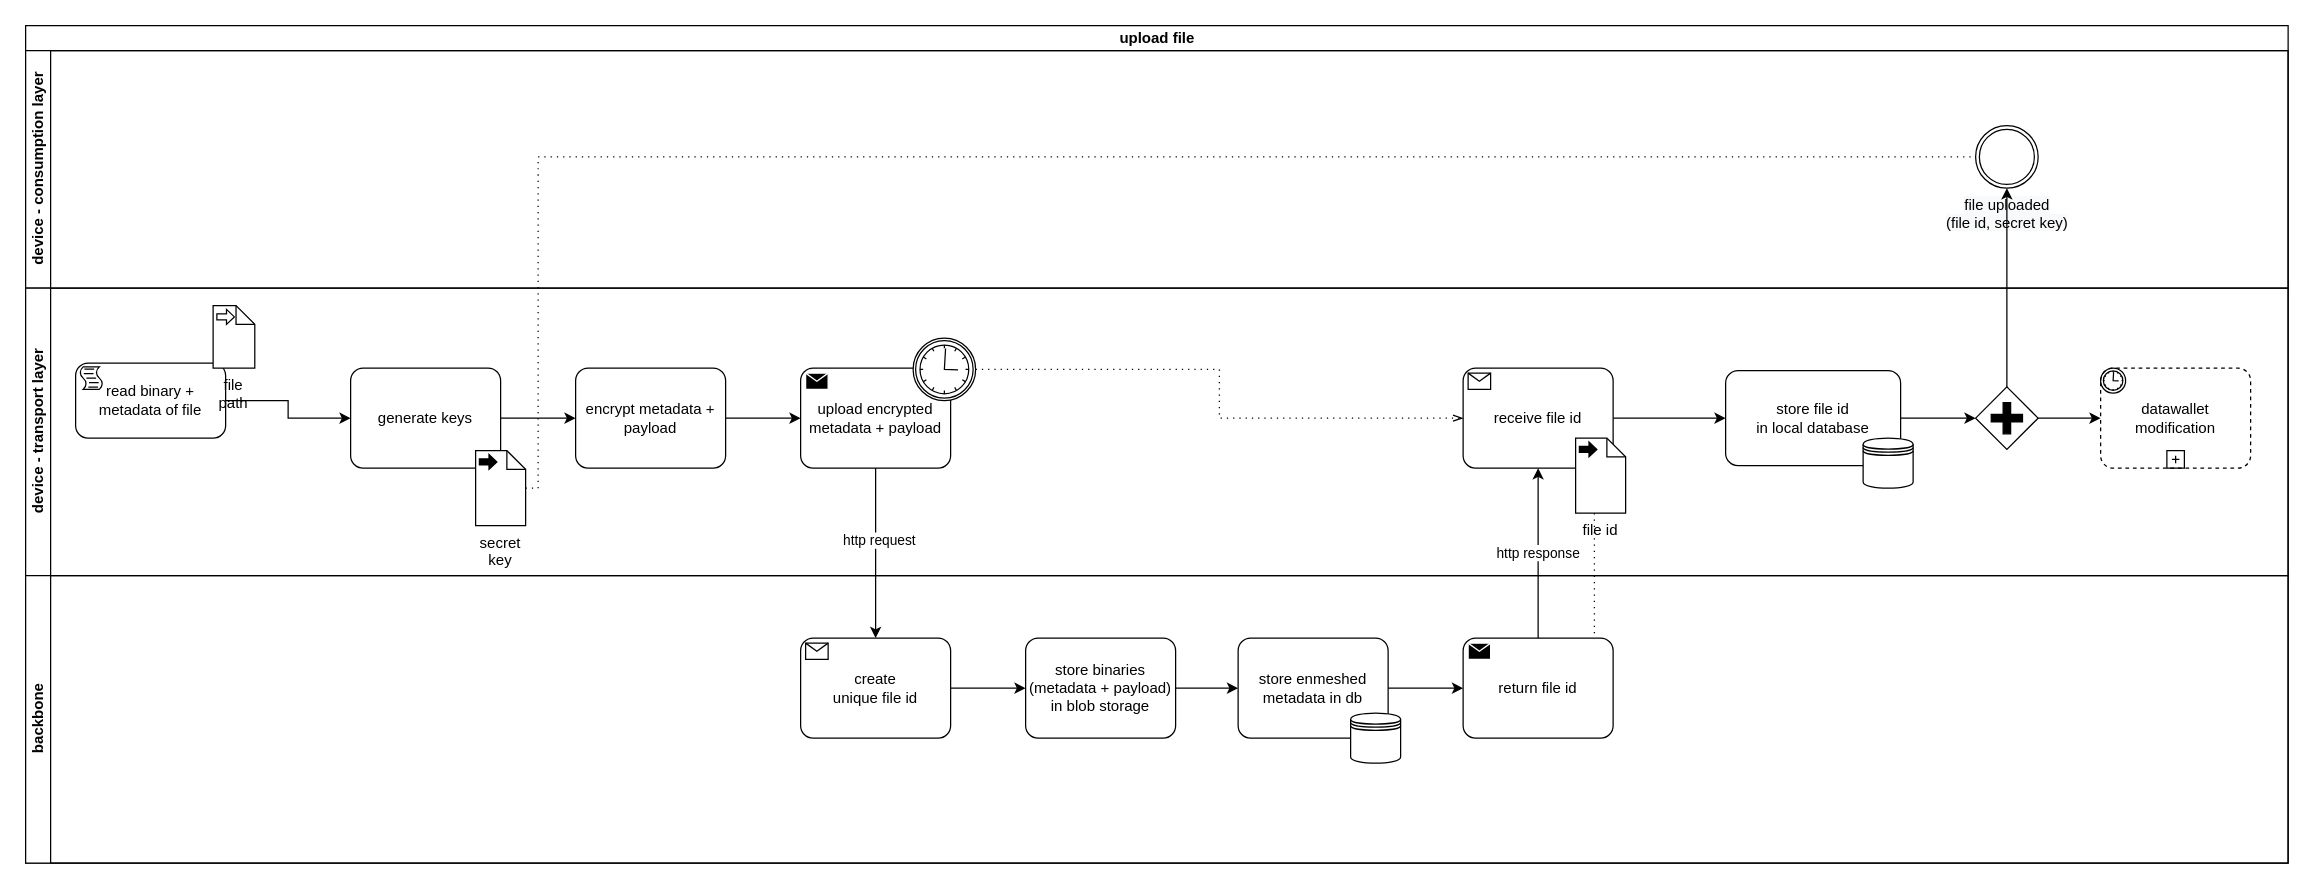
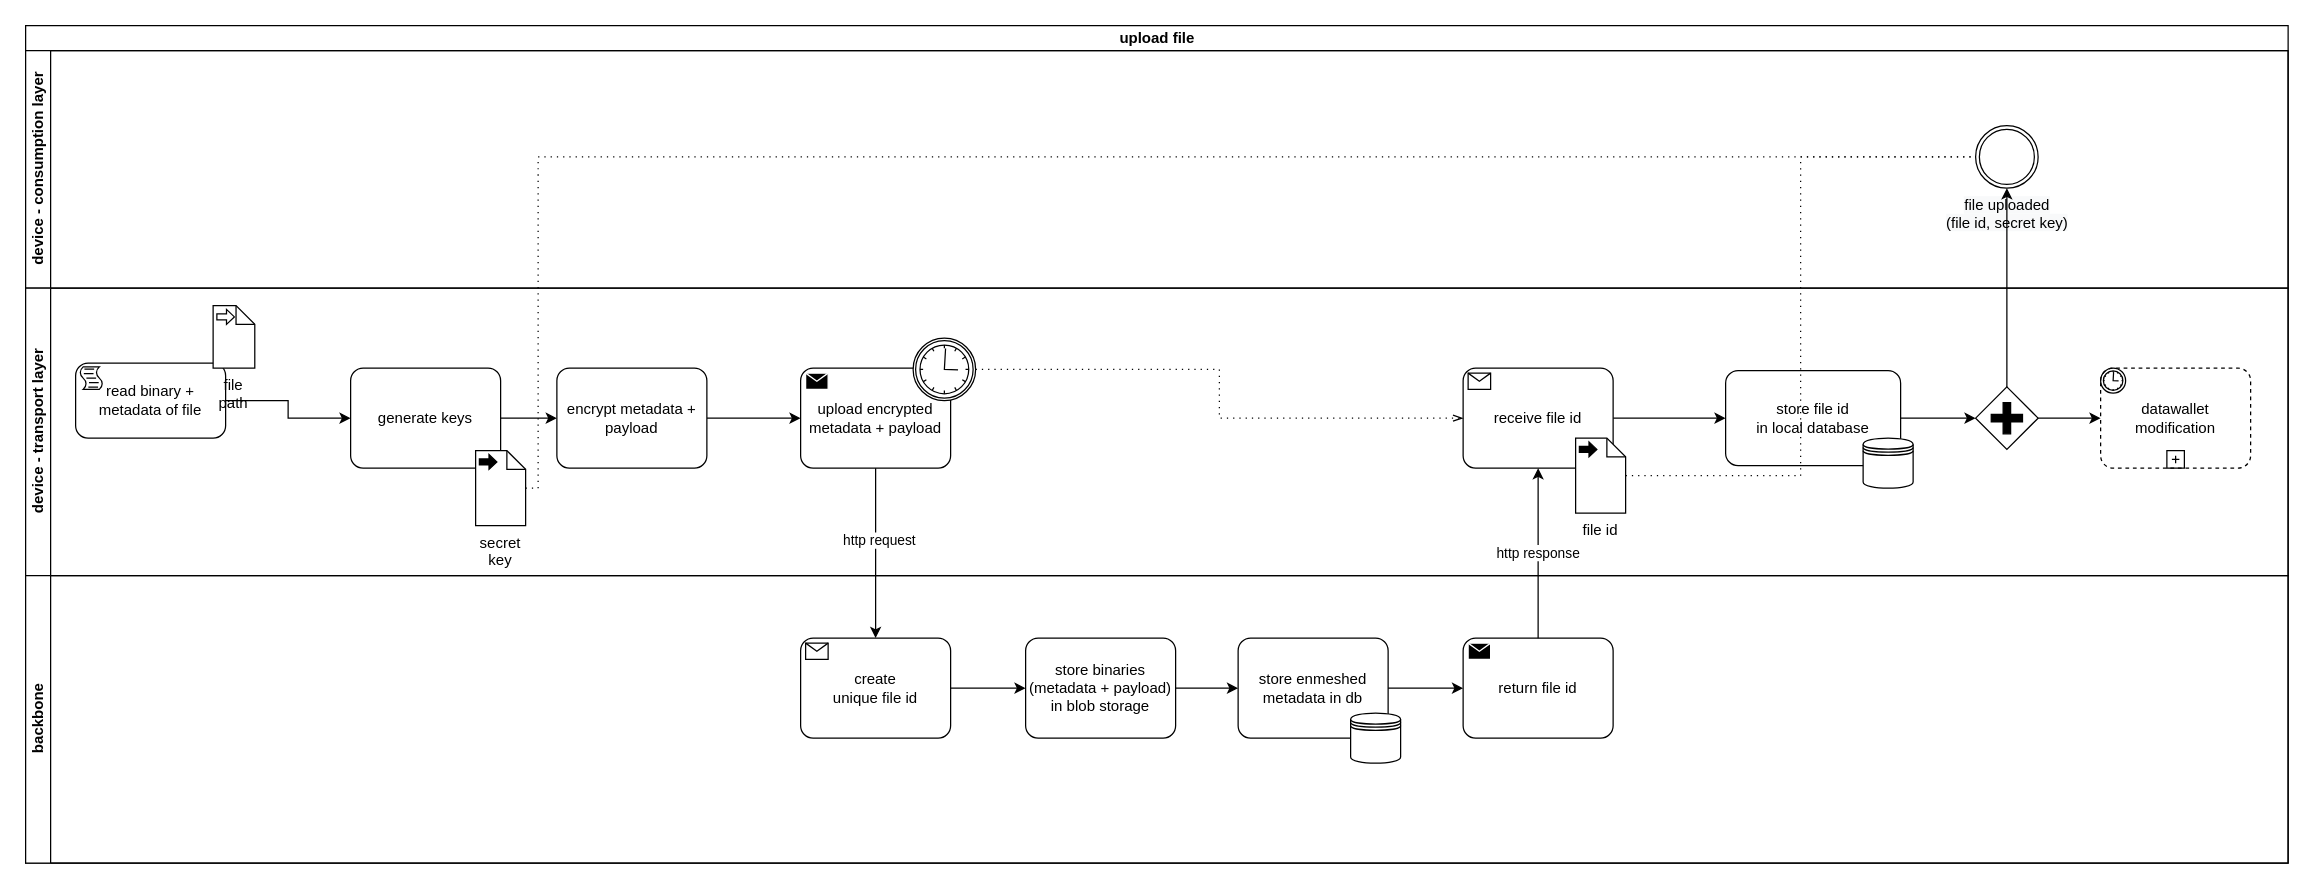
  <mxCell id="0" />
  <mxCell id="1" parent="0" />
  <mxCell id="2" value="upload file" style="swimlane;html=1;childLayout=stackLayout;resizeParent=1;resizeParentMax=0;horizontal=1;startSize=20;horizontalStack=0;" vertex="1" parent="1"><mxGeometry x="20" y="20" width="1810" height="670" as="geometry" /></mxCell>
  <mxCell id="3" value="device - consumption layer" style="swimlane;html=1;startSize=20;horizontal=0;" vertex="1" parent="2"><mxGeometry y="20" width="1810" height="190" as="geometry" /></mxCell>
  <mxCell id="4" value="&lt;meta charset=&quot;utf-8&quot;&gt;&lt;span style=&quot;color: rgb(0, 0, 0); font-family: helvetica; font-size: 12px; font-style: normal; font-weight: 400; letter-spacing: normal; text-align: center; text-indent: 0px; text-transform: none; word-spacing: 0px; background-color: rgb(248, 249, 250); display: inline; float: none;&quot;&gt;file uploaded&lt;/span&gt;&lt;br style=&quot;padding: 0px; margin: 0px; color: rgb(0, 0, 0); font-family: helvetica; font-size: 12px; font-style: normal; font-weight: 400; letter-spacing: normal; text-align: center; text-indent: 0px; text-transform: none; word-spacing: 0px; background-color: rgb(248, 249, 250);&quot;&gt;&lt;span style=&quot;color: rgb(0, 0, 0); font-family: helvetica; font-size: 12px; font-style: normal; font-weight: 400; letter-spacing: normal; text-align: center; text-indent: 0px; text-transform: none; word-spacing: 0px; background-color: rgb(248, 249, 250); display: inline; float: none;&quot;&gt;(file id, secret key)&lt;/span&gt;" style="points=[[0.145,0.145,0],[0.5,0,0],[0.855,0.145,0],[1,0.5,0],[0.855,0.855,0],[0.5,1,0],[0.145,0.855,0],[0,0.5,0]];shape=mxgraph.bpmn.event;html=1;verticalLabelPosition=bottom;labelBackgroundColor=#ffffff;verticalAlign=top;align=center;perimeter=ellipsePerimeter;outlineConnect=0;aspect=fixed;outline=throwing;symbol=general;fillColor=#FFFFFF;" vertex="1" parent="3"><mxGeometry x="1560" y="60" width="50" height="50" as="geometry" /></mxCell>
  <mxCell id="5" value="device - transport layer" style="swimlane;html=1;startSize=20;horizontal=0;" vertex="1" parent="2"><mxGeometry y="210" width="1810" height="230" as="geometry" /></mxCell>
  <mxCell id="6" style="edgeStyle=orthogonalEdgeStyle;rounded=0;orthogonalLoop=1;jettySize=auto;html=1;" edge="1" parent="5" source="7" target="10"><mxGeometry relative="1" as="geometry" /></mxCell>
  <mxCell id="7" value="read binary + metadata of file" style="points=[[0.25,0,0],[0.5,0,0],[0.75,0,0],[1,0.25,0],[1,0.5,0],[1,0.75,0],[0.75,1,0],[0.5,1,0],[0.25,1,0],[0,0.75,0],[0,0.5,0],[0,0.25,0]];shape=mxgraph.bpmn.task;whiteSpace=wrap;rectStyle=rounded;size=10;taskMarker=script;fontFamily=Helvetica;fontSize=12;fontColor=#000000;align=center;strokeColor=#000000;fillColor=#ffffff;html=1;" vertex="1" parent="5"><mxGeometry x="40" y="60" width="120" height="60" as="geometry" /></mxCell>
  <mxCell id="8" value="file path" style="shape=mxgraph.bpmn.data;labelPosition=center;verticalLabelPosition=bottom;align=center;verticalAlign=top;whiteSpace=wrap;size=15;html=1;bpmnTransferType=input;" vertex="1" parent="5"><mxGeometry x="150" y="14" width="33.33" height="50" as="geometry" /></mxCell>
  <mxCell id="9" style="edgeStyle=orthogonalEdgeStyle;rounded=0;orthogonalLoop=1;jettySize=auto;html=1;" edge="1" parent="5" source="10" target="12"><mxGeometry relative="1" as="geometry" /></mxCell>
  <mxCell id="10" value="generate keys" style="points=[[0.25,0,0],[0.5,0,0],[0.75,0,0],[1,0.25,0],[1,0.5,0],[1,0.75,0],[0.75,1,0],[0.5,1,0],[0.25,1,0],[0,0.75,0],[0,0.5,0],[0,0.25,0]];shape=mxgraph.bpmn.task;whiteSpace=wrap;rectStyle=rounded;size=10;taskMarker=abstract;fillColor=#FFFFFF;" vertex="1" parent="5"><mxGeometry x="260" y="64" width="120" height="80" as="geometry" /></mxCell>
  <mxCell id="11" style="edgeStyle=orthogonalEdgeStyle;rounded=0;orthogonalLoop=1;jettySize=auto;html=1;" edge="1" parent="5" source="12" target="13"><mxGeometry relative="1" as="geometry" /></mxCell>
- <mxCell id="12" value="encrypt metadata + payload" style="points=[[0.25,0,0],[0.5,0,0],[0.75,0,0],[1,0.25,0],[1,0.5,0],[1,0.75,0],[0.75,1,0],[0.5,1,0],[0.25,1,0],[0,0.75,0],[0,0.5,0],[0,0.25,0]];shape=mxgraph.bpmn.task;whiteSpace=wrap;rectStyle=rounded;size=10;taskMarker=abstract;fillColor=#FFFFFF;" vertex="1" parent="5"><mxGeometry x="440" y="64" width="120" height="80" as="geometry" /></mxCell>
+ <mxCell id="12" value="encrypt metadata + payload" style="points=[[0.25,0,0],[0.5,0,0],[0.75,0,0],[1,0.25,0],[1,0.5,0],[1,0.75,0],[0.75,1,0],[0.5,1,0],[0.25,1,0],[0,0.75,0],[0,0.5,0],[0,0.25,0]];shape=mxgraph.bpmn.task;whiteSpace=wrap;rectStyle=rounded;size=10;taskMarker=abstract;fillColor=#FFFFFF;" vertex="1" parent="5"><mxGeometry x="425" y="64" width="120" height="80" as="geometry" /></mxCell>
  <mxCell id="13" value="upload encrypted&#10;metadata + payload" style="points=[[0.25,0,0],[0.5,0,0],[0.75,0,0],[1,0.25,0],[1,0.5,0],[1,0.75,0],[0.75,1,0],[0.5,1,0],[0.25,1,0],[0,0.75,0],[0,0.5,0],[0,0.25,0]];shape=mxgraph.bpmn.task;whiteSpace=wrap;rectStyle=rounded;size=10;taskMarker=send;fillColor=#FFFFFF;" vertex="1" parent="5"><mxGeometry x="620" y="64" width="120" height="80" as="geometry" /></mxCell>
  <mxCell id="14" style="edgeStyle=orthogonalEdgeStyle;rounded=0;orthogonalLoop=1;jettySize=auto;html=1;" edge="1" parent="5" source="15" target="19"><mxGeometry relative="1" as="geometry" /></mxCell>
  <mxCell id="15" value="receive file id" style="points=[[0.25,0,0],[0.5,0,0],[0.75,0,0],[1,0.25,0],[1,0.5,0],[1,0.75,0],[0.75,1,0],[0.5,1,0],[0.25,1,0],[0,0.75,0],[0,0.5,0],[0,0.25,0]];shape=mxgraph.bpmn.task;whiteSpace=wrap;rectStyle=rounded;size=10;taskMarker=receive;fillColor=#FFFFFF;" vertex="1" parent="5"><mxGeometry x="1150" y="64" width="120" height="80" as="geometry" /></mxCell>
  <mxCell id="16" value="" style="points=[[0.145,0.145,0],[0.5,0,0],[0.855,0.145,0],[1,0.5,0],[0.855,0.855,0],[0.5,1,0],[0.145,0.855,0],[0,0.5,0]];shape=mxgraph.bpmn.event;html=1;verticalLabelPosition=bottom;labelBackgroundColor=#ffffff;verticalAlign=top;align=center;perimeter=ellipsePerimeter;outlineConnect=0;aspect=fixed;outline=boundInt;symbol=timer;fillColor=#FFFFFF;" vertex="1" parent="5"><mxGeometry x="710" y="40" width="50" height="50" as="geometry" /></mxCell>
  <mxCell id="17" value="" style="edgeStyle=elbowEdgeStyle;fontSize=12;html=1;endFill=0;startFill=0;endSize=6;startSize=6;dashed=1;dashPattern=1 4;endArrow=openThin;startArrow=none;rounded=0;" edge="1" parent="5" source="16" target="15"><mxGeometry width="160" relative="1" as="geometry"><mxPoint x="830" y="100" as="sourcePoint" /><mxPoint x="990" y="100" as="targetPoint" /></mxGeometry></mxCell>
  <mxCell id="18" value="" style="group" vertex="1" connectable="0" parent="5"><mxGeometry x="1360" y="66" width="150" height="94" as="geometry" /></mxCell>
  <mxCell id="19" value="store file id&lt;br&gt;in local database" style="points=[[0.25,0,0],[0.5,0,0],[0.75,0,0],[1,0.25,0],[1,0.5,0],[1,0.75,0],[0.75,1,0],[0.5,1,0],[0.25,1,0],[0,0.75,0],[0,0.5,0],[0,0.25,0]];shape=mxgraph.bpmn.task;whiteSpace=wrap;rectStyle=rounded;size=10;taskMarker=abstract;fontFamily=Helvetica;fontSize=12;fontColor=#000000;align=center;strokeColor=#000000;fillColor=#FFFFFF;html=1;" vertex="1" parent="18"><mxGeometry width="140" height="76" as="geometry" /></mxCell>
  <mxCell id="20" value="" style="shape=datastore;whiteSpace=wrap;html=1;labelPosition=center;verticalLabelPosition=bottom;align=center;verticalAlign=top;fillColor=#FFFFFF;" vertex="1" parent="18"><mxGeometry x="110" y="54" width="40" height="40" as="geometry" /></mxCell>
  <mxCell id="21" value="secret key" style="shape=mxgraph.bpmn.data;labelPosition=center;verticalLabelPosition=bottom;align=center;verticalAlign=top;whiteSpace=wrap;size=15;html=1;bpmnTransferType=output;fillColor=#FFFFFF;" vertex="1" parent="5"><mxGeometry x="360" y="130" width="40" height="60" as="geometry" /></mxCell>
  <mxCell id="22" value="file id" style="shape=mxgraph.bpmn.data;labelPosition=center;verticalLabelPosition=bottom;align=center;verticalAlign=top;whiteSpace=wrap;size=15;html=1;bpmnTransferType=output;fillColor=#FFFFFF;" vertex="1" parent="5"><mxGeometry x="1240" y="120" width="40" height="60" as="geometry" /></mxCell>
  <mxCell id="23" value="datawallet modification" style="points=[[0.25,0,0],[0.5,0,0],[0.75,0,0],[1,0.25,0],[1,0.5,0],[1,0.75,0],[0.75,1,0],[0.5,1,0],[0.25,1,0],[0,0.75,0],[0,0.5,0],[0,0.25,0]];shape=mxgraph.bpmn.task;whiteSpace=wrap;rectStyle=rounded;size=10;taskMarker=abstract;bpmnShapeType=subprocess;isLoopSub=1;outline=eventInt;symbol=timer;fontFamily=Helvetica;fontSize=12;fontColor=#000000;align=center;strokeColor=#000000;fillColor=#FFFFFF;" vertex="1" parent="5"><mxGeometry x="1660" y="64" width="120" height="80" as="geometry" /></mxCell>
  <mxCell id="24" style="edgeStyle=orthogonalEdgeStyle;rounded=0;orthogonalLoop=1;jettySize=auto;html=1;" edge="1" parent="5" source="25" target="23"><mxGeometry relative="1" as="geometry" /></mxCell>
  <mxCell id="25" value="" style="points=[[0.25,0.25,0],[0.5,0,0],[0.75,0.25,0],[1,0.5,0],[0.75,0.75,0],[0.5,1,0],[0.25,0.75,0],[0,0.5,0]];shape=mxgraph.bpmn.gateway2;html=1;verticalLabelPosition=bottom;labelBackgroundColor=#ffffff;verticalAlign=top;align=center;perimeter=rhombusPerimeter;outlineConnect=0;outline=none;symbol=none;gwType=parallel;fillColor=#FFFFFF;" vertex="1" parent="5"><mxGeometry x="1560" y="79" width="50" height="50" as="geometry" /></mxCell>
  <mxCell id="26" style="edgeStyle=orthogonalEdgeStyle;rounded=0;orthogonalLoop=1;jettySize=auto;html=1;" edge="1" parent="5" source="19" target="25"><mxGeometry relative="1" as="geometry"><mxPoint x="1590" y="-40" as="targetPoint" /></mxGeometry></mxCell>
  <mxCell id="27" value="backbone" style="swimlane;html=1;startSize=20;horizontal=0;" vertex="1" parent="2"><mxGeometry y="440" width="1810" height="230" as="geometry" /></mxCell>
  <mxCell id="28" style="edgeStyle=orthogonalEdgeStyle;rounded=0;orthogonalLoop=1;jettySize=auto;html=1;" edge="1" parent="27" source="29" target="31"><mxGeometry relative="1" as="geometry" /></mxCell>
  <mxCell id="29" value="create&#10;unique file id" style="points=[[0.25,0,0],[0.5,0,0],[0.75,0,0],[1,0.25,0],[1,0.5,0],[1,0.75,0],[0.75,1,0],[0.5,1,0],[0.25,1,0],[0,0.75,0],[0,0.5,0],[0,0.25,0]];shape=mxgraph.bpmn.task;whiteSpace=wrap;rectStyle=rounded;size=10;taskMarker=receive;fontFamily=Helvetica;fontSize=12;fontColor=#000000;align=center;strokeColor=#000000;fillColor=#FFFFFF;" vertex="1" parent="27"><mxGeometry x="620" y="50" width="120" height="80" as="geometry" /></mxCell>
  <mxCell id="30" style="edgeStyle=orthogonalEdgeStyle;rounded=0;orthogonalLoop=1;jettySize=auto;html=1;" edge="1" parent="27" source="31" target="33"><mxGeometry relative="1" as="geometry" /></mxCell>
  <mxCell id="31" value="store binaries (metadata + payload)&#10;in blob storage" style="points=[[0.25,0,0],[0.5,0,0],[0.75,0,0],[1,0.25,0],[1,0.5,0],[1,0.75,0],[0.75,1,0],[0.5,1,0],[0.25,1,0],[0,0.75,0],[0,0.5,0],[0,0.25,0]];shape=mxgraph.bpmn.task;whiteSpace=wrap;rectStyle=rounded;size=10;taskMarker=abstract;fontFamily=Helvetica;fontSize=12;fontColor=#000000;align=center;strokeColor=#000000;fillColor=#FFFFFF;" vertex="1" parent="27"><mxGeometry x="800" y="50" width="120" height="80" as="geometry" /></mxCell>
  <mxCell id="32" value="" style="group" vertex="1" connectable="0" parent="27"><mxGeometry x="970" y="50" width="130" height="100" as="geometry" /></mxCell>
  <mxCell id="33" value="store enmeshed&#10;metadata in db" style="points=[[0.25,0,0],[0.5,0,0],[0.75,0,0],[1,0.25,0],[1,0.5,0],[1,0.75,0],[0.75,1,0],[0.5,1,0],[0.25,1,0],[0,0.75,0],[0,0.5,0],[0,0.25,0]];shape=mxgraph.bpmn.task;whiteSpace=wrap;rectStyle=rounded;size=10;taskMarker=abstract;fillColor=#FFFFFF;" vertex="1" parent="32"><mxGeometry width="120" height="80" as="geometry" /></mxCell>
  <mxCell id="34" value="" style="shape=datastore;whiteSpace=wrap;html=1;labelPosition=center;verticalLabelPosition=bottom;align=center;verticalAlign=top;fillColor=#FFFFFF;" vertex="1" parent="32"><mxGeometry x="90" y="60" width="40" height="40" as="geometry" /></mxCell>
  <mxCell id="35" value="return file id" style="points=[[0.25,0,0],[0.5,0,0],[0.75,0,0],[1,0.25,0],[1,0.5,0],[1,0.75,0],[0.75,1,0],[0.5,1,0],[0.25,1,0],[0,0.75,0],[0,0.5,0],[0,0.25,0]];shape=mxgraph.bpmn.task;whiteSpace=wrap;rectStyle=rounded;size=10;taskMarker=send;fillColor=#FFFFFF;" vertex="1" parent="27"><mxGeometry x="1150" y="50" width="120" height="80" as="geometry" /></mxCell>
  <mxCell id="36" style="edgeStyle=orthogonalEdgeStyle;rounded=0;orthogonalLoop=1;jettySize=auto;html=1;" edge="1" parent="27" source="33" target="35"><mxGeometry relative="1" as="geometry" /></mxCell>
  <mxCell id="37" style="edgeStyle=orthogonalEdgeStyle;rounded=0;orthogonalLoop=1;jettySize=auto;html=1;entryX=0.5;entryY=0;entryDx=0;entryDy=0;entryPerimeter=0;" edge="1" parent="2" source="13" target="29"><mxGeometry relative="1" as="geometry"><mxPoint x="680" y="490" as="targetPoint" /></mxGeometry></mxCell>
  <mxCell id="38" value="http request" style="edgeLabel;html=1;align=center;verticalAlign=middle;resizable=0;points=[];" vertex="1" connectable="0" parent="37"><mxGeometry x="-0.162" y="2" relative="1" as="geometry"><mxPoint as="offset" /></mxGeometry></mxCell>
  <mxCell id="39" value="http response" style="edgeStyle=orthogonalEdgeStyle;rounded=0;orthogonalLoop=1;jettySize=auto;html=1;" edge="1" parent="2" source="35" target="15"><mxGeometry relative="1" as="geometry"><mxPoint x="1210" y="330" as="targetPoint" /></mxGeometry></mxCell>
  <mxCell id="40" value="" style="edgeStyle=elbowEdgeStyle;fontSize=12;html=1;endFill=0;startFill=0;endSize=6;startSize=6;dashed=1;dashPattern=1 4;endArrow=none;startArrow=none;rounded=0;" edge="1" parent="2" source="21" target="4"><mxGeometry width="160" relative="1" as="geometry"><mxPoint x="960" y="250" as="sourcePoint" /><mxPoint x="1525" y="120" as="targetPoint" /><Array as="points"><mxPoint x="410" y="270" /></Array></mxGeometry></mxCell>
- <mxCell id="41" value="" style="edgeStyle=elbowEdgeStyle;fontSize=12;html=1;endFill=0;startFill=0;endSize=6;startSize=6;dashed=1;dashPattern=1 4;endArrow=none;startArrow=none;rounded=0;" edge="1" parent="2" source="22" target="35"><mxGeometry width="160" relative="1" as="geometry"><mxPoint x="960" y="250" as="sourcePoint" /><mxPoint x="1525" y="120" as="targetPoint" /></mxGeometry></mxCell>
+ <mxCell id="41" value="" style="edgeStyle=elbowEdgeStyle;fontSize=12;html=1;endFill=0;startFill=0;endSize=6;startSize=6;dashed=1;dashPattern=1 4;endArrow=none;startArrow=none;rounded=0;" edge="1" parent="2" source="22" target="4"><mxGeometry width="160" relative="1" as="geometry"><mxPoint x="960" y="250" as="sourcePoint" /><mxPoint x="1525" y="120" as="targetPoint" /></mxGeometry></mxCell>
  <mxCell id="42" style="edgeStyle=orthogonalEdgeStyle;rounded=0;orthogonalLoop=1;jettySize=auto;html=1;" edge="1" parent="2" source="25" target="4"><mxGeometry relative="1" as="geometry" /></mxCell>
